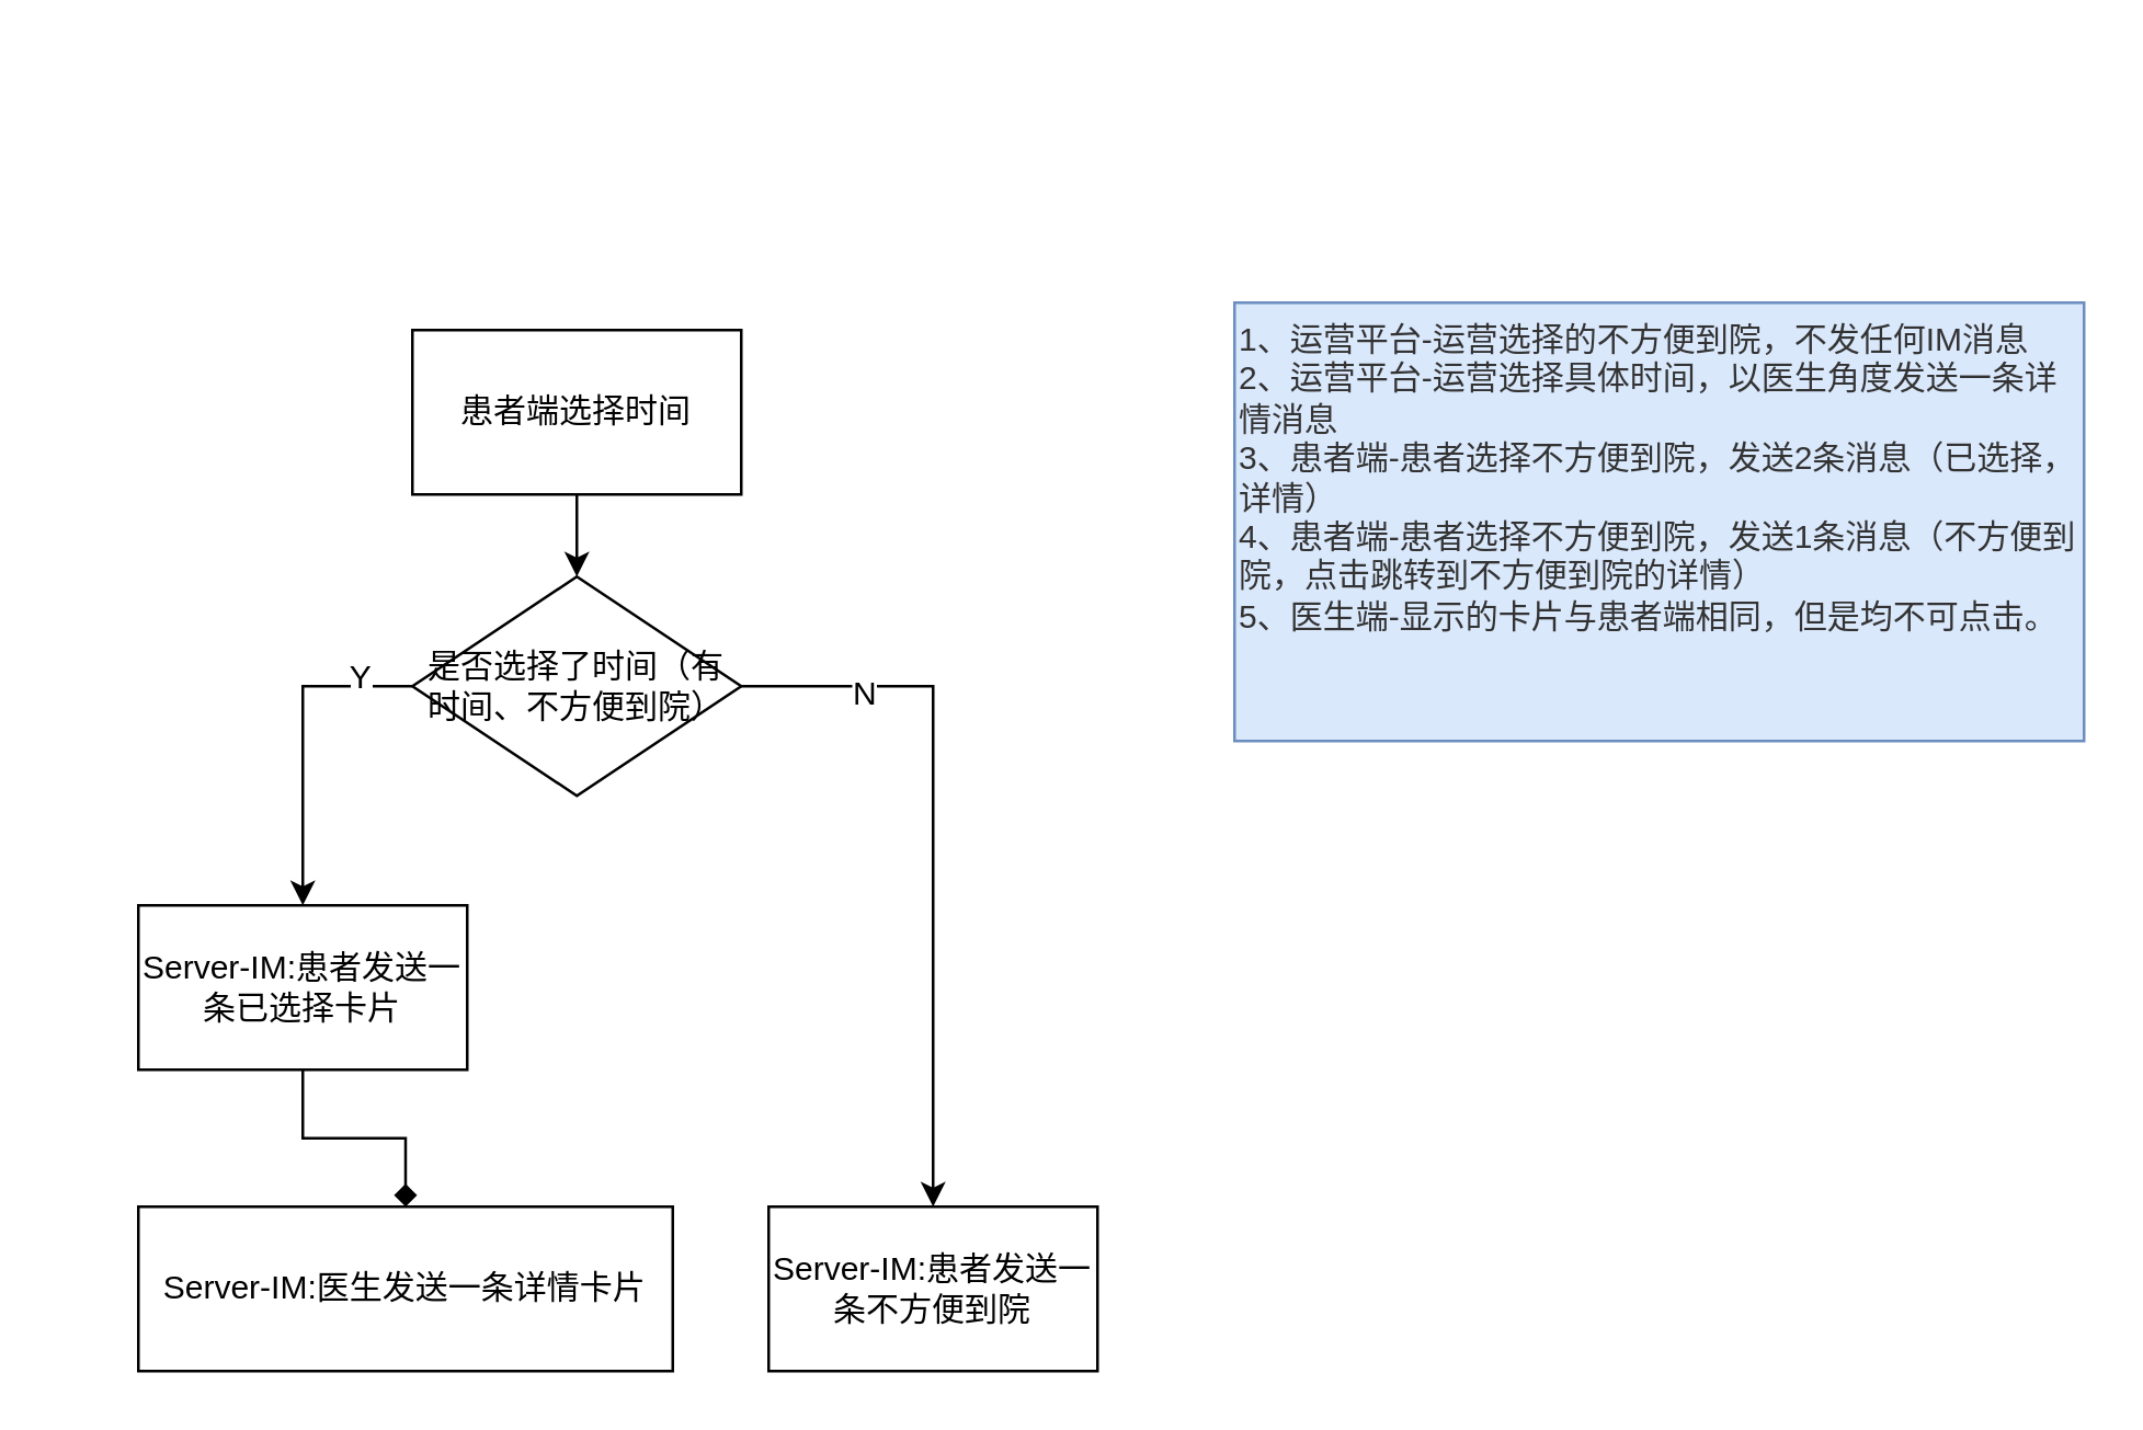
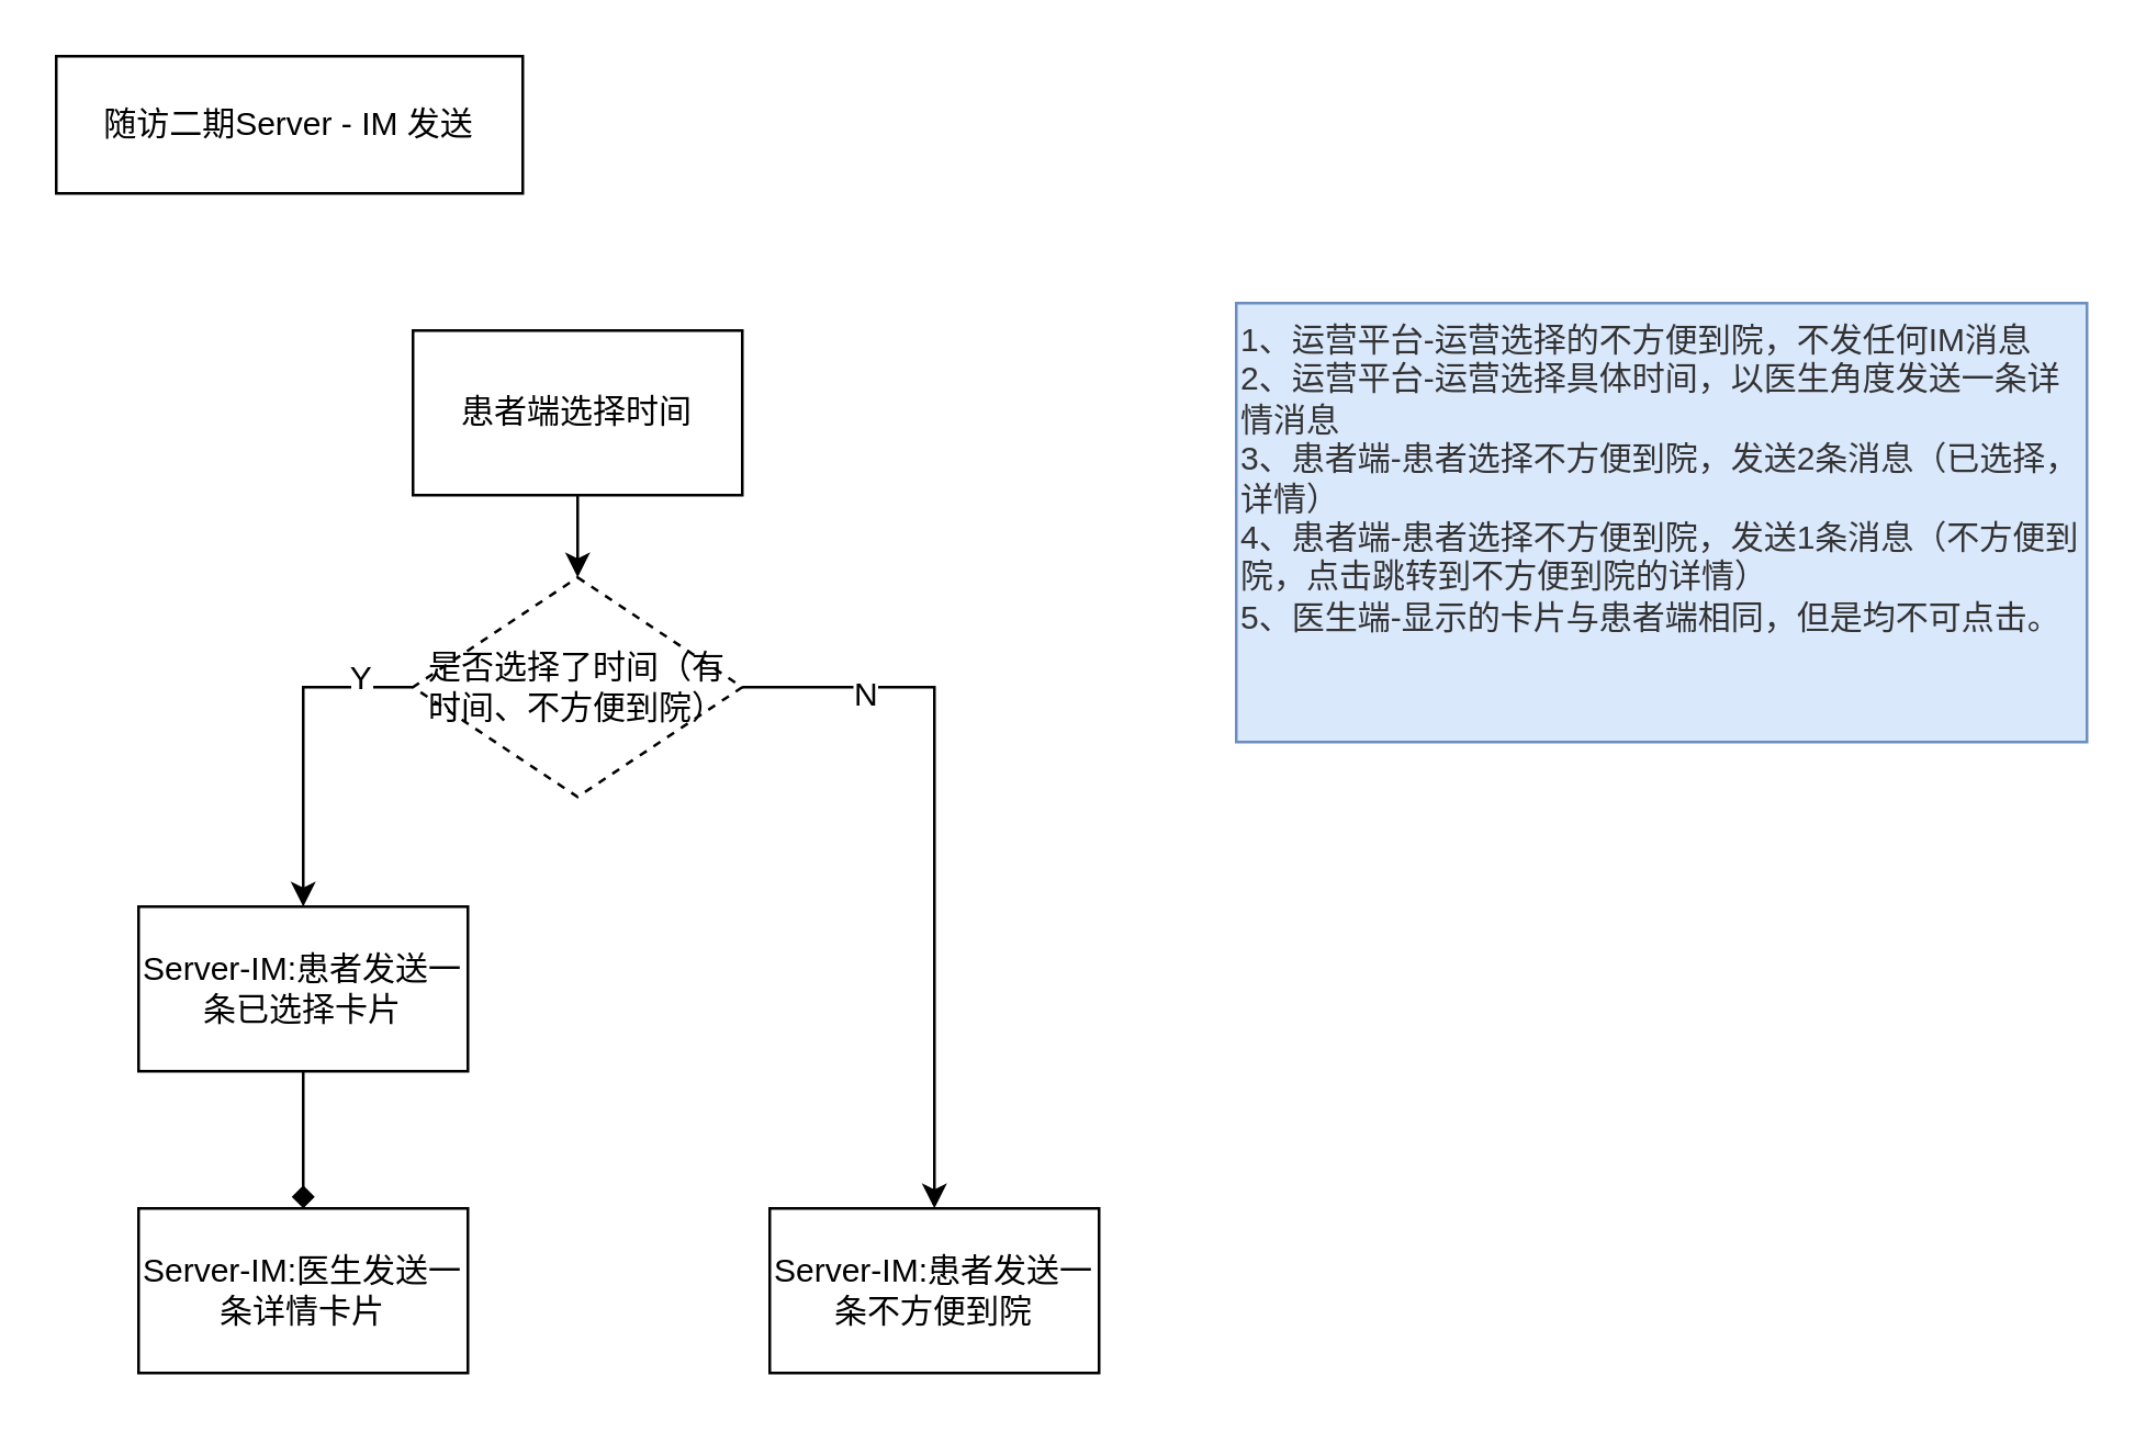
  <mxCell id="0" />
  <mxCell id="1" parent="0" />
+ <mxCell id="2" value="随访二期Server - IM 发送" style="rounded=0;whiteSpace=wrap;html=1;" vertex="1" parent="1"><mxGeometry x="20" y="20" width="170" height="50" as="geometry" /></mxCell>
  <mxCell id="3" style="edgeStyle=orthogonalEdgeStyle;rounded=0;orthogonalLoop=1;jettySize=auto;html=1;exitX=0.5;exitY=1;exitDx=0;exitDy=0;entryX=0.5;entryY=0;entryDx=0;entryDy=0;" edge="1" parent="1" source="4" target="9"><mxGeometry relative="1" as="geometry" /></mxCell>
  <mxCell id="4" value="患者端选择时间" style="rounded=0;whiteSpace=wrap;html=1;" vertex="1" parent="1"><mxGeometry x="150" y="120" width="120" height="60" as="geometry" /></mxCell>
  <mxCell id="5" style="edgeStyle=orthogonalEdgeStyle;rounded=0;orthogonalLoop=1;jettySize=auto;html=1;exitX=0;exitY=0.5;exitDx=0;exitDy=0;entryX=0.5;entryY=0;entryDx=0;entryDy=0;" edge="1" parent="1" source="9" target="11"><mxGeometry relative="1" as="geometry" /></mxCell>
  <mxCell id="6" value="Y" style="text;html=1;align=center;verticalAlign=middle;resizable=0;points=[];labelBackgroundColor=#ffffff;" vertex="1" connectable="0" parent="5"><mxGeometry x="-0.667" y="-4" relative="1" as="geometry"><mxPoint as="offset" /></mxGeometry></mxCell>
  <mxCell id="7" style="edgeStyle=orthogonalEdgeStyle;rounded=0;orthogonalLoop=1;jettySize=auto;html=1;exitX=1;exitY=0.5;exitDx=0;exitDy=0;entryX=0.5;entryY=0;entryDx=0;entryDy=0;" edge="1" parent="1" source="9" target="12"><mxGeometry relative="1" as="geometry" /></mxCell>
  <mxCell id="8" value="N" style="text;html=1;align=center;verticalAlign=middle;resizable=0;points=[];labelBackgroundColor=#ffffff;" vertex="1" connectable="0" parent="7"><mxGeometry x="-0.662" y="-2" relative="1" as="geometry"><mxPoint as="offset" /></mxGeometry></mxCell>
- <mxCell id="9" value="是否选择了时间（有时间、不方便到院）" style="rhombus;whiteSpace=wrap;html=1;" vertex="1" parent="1"><mxGeometry x="150" y="210" width="120" height="80" as="geometry" /></mxCell>
+ <mxCell id="9" value="是否选择了时间（有时间、不方便到院）" style="rhombus;whiteSpace=wrap;html=1;dashed=1;" vertex="1" parent="1"><mxGeometry x="150" y="210" width="120" height="80" as="geometry" /></mxCell>
  <mxCell id="10" style="edgeStyle=orthogonalEdgeStyle;rounded=0;orthogonalLoop=1;jettySize=auto;html=1;exitX=0.5;exitY=1;exitDx=0;exitDy=0;entryX=0.5;entryY=0;entryDx=0;entryDy=0;endArrow=diamond;" edge="1" parent="1" source="11" target="13"><mxGeometry relative="1" as="geometry" /></mxCell>
  <mxCell id="11" value="Server-IM:患者发送一条已选择卡片" style="rounded=0;whiteSpace=wrap;html=1;" vertex="1" parent="1"><mxGeometry x="50" y="330" width="120" height="60" as="geometry" /></mxCell>
  <mxCell id="12" value="Server-IM:患者发送一条不方便到院" style="rounded=0;whiteSpace=wrap;html=1;" vertex="1" parent="1"><mxGeometry x="280" y="440" width="120" height="60" as="geometry" /></mxCell>
- <mxCell id="13" value="Server-IM:医生发送一条详情卡片" style="rounded=0;whiteSpace=wrap;html=1;" vertex="1" parent="1"><mxGeometry x="50" y="440" width="195" height="60" as="geometry" /></mxCell>
+ <mxCell id="13" value="Server-IM:医生发送一条详情卡片" style="rounded=0;whiteSpace=wrap;html=1;" vertex="1" parent="1"><mxGeometry x="50" y="440" width="120" height="60" as="geometry" /></mxCell>
  <mxCell id="14" value="&lt;span style=&quot;color: rgb(51 , 51 , 51) ; white-space: normal&quot;&gt;1、运营平台-运营选择的不方便到院，不发任何IM消息&lt;/span&gt;&lt;br style=&quot;color: rgb(51 , 51 , 51) ; white-space: normal&quot;&gt;&lt;span style=&quot;color: rgb(51 , 51 , 51) ; white-space: normal&quot;&gt;2、运营平台-运营选择具体时间，以医生角度发送一条详情消息&lt;/span&gt;&lt;br style=&quot;color: rgb(51 , 51 , 51) ; white-space: normal&quot;&gt;&lt;span style=&quot;color: rgb(51 , 51 , 51) ; white-space: normal&quot;&gt;3、患者端-患者选择不方便到院，发送2条消息（已选择，详情）&lt;/span&gt;&lt;br style=&quot;color: rgb(51 , 51 , 51) ; white-space: normal&quot;&gt;&lt;span style=&quot;color: rgb(51 , 51 , 51) ; white-space: normal&quot;&gt;4、患者端-患者选择不方便到院，发送1条消息（不方便到院，点击跳转到不方便到院的详情）&lt;/span&gt;&lt;br style=&quot;color: rgb(51 , 51 , 51) ; white-space: normal&quot;&gt;&lt;span style=&quot;color: rgb(51 , 51 , 51) ; white-space: normal&quot;&gt;5、医生端-显示的卡片与患者端相同，但是均不可点击。&lt;/span&gt;" style="rounded=0;whiteSpace=wrap;html=1;align=left;verticalAlign=top;fillColor=#dae8fc;strokeColor=#6c8ebf;" vertex="1" parent="1"><mxGeometry x="450" y="110" width="310" height="160" as="geometry" /></mxCell>
